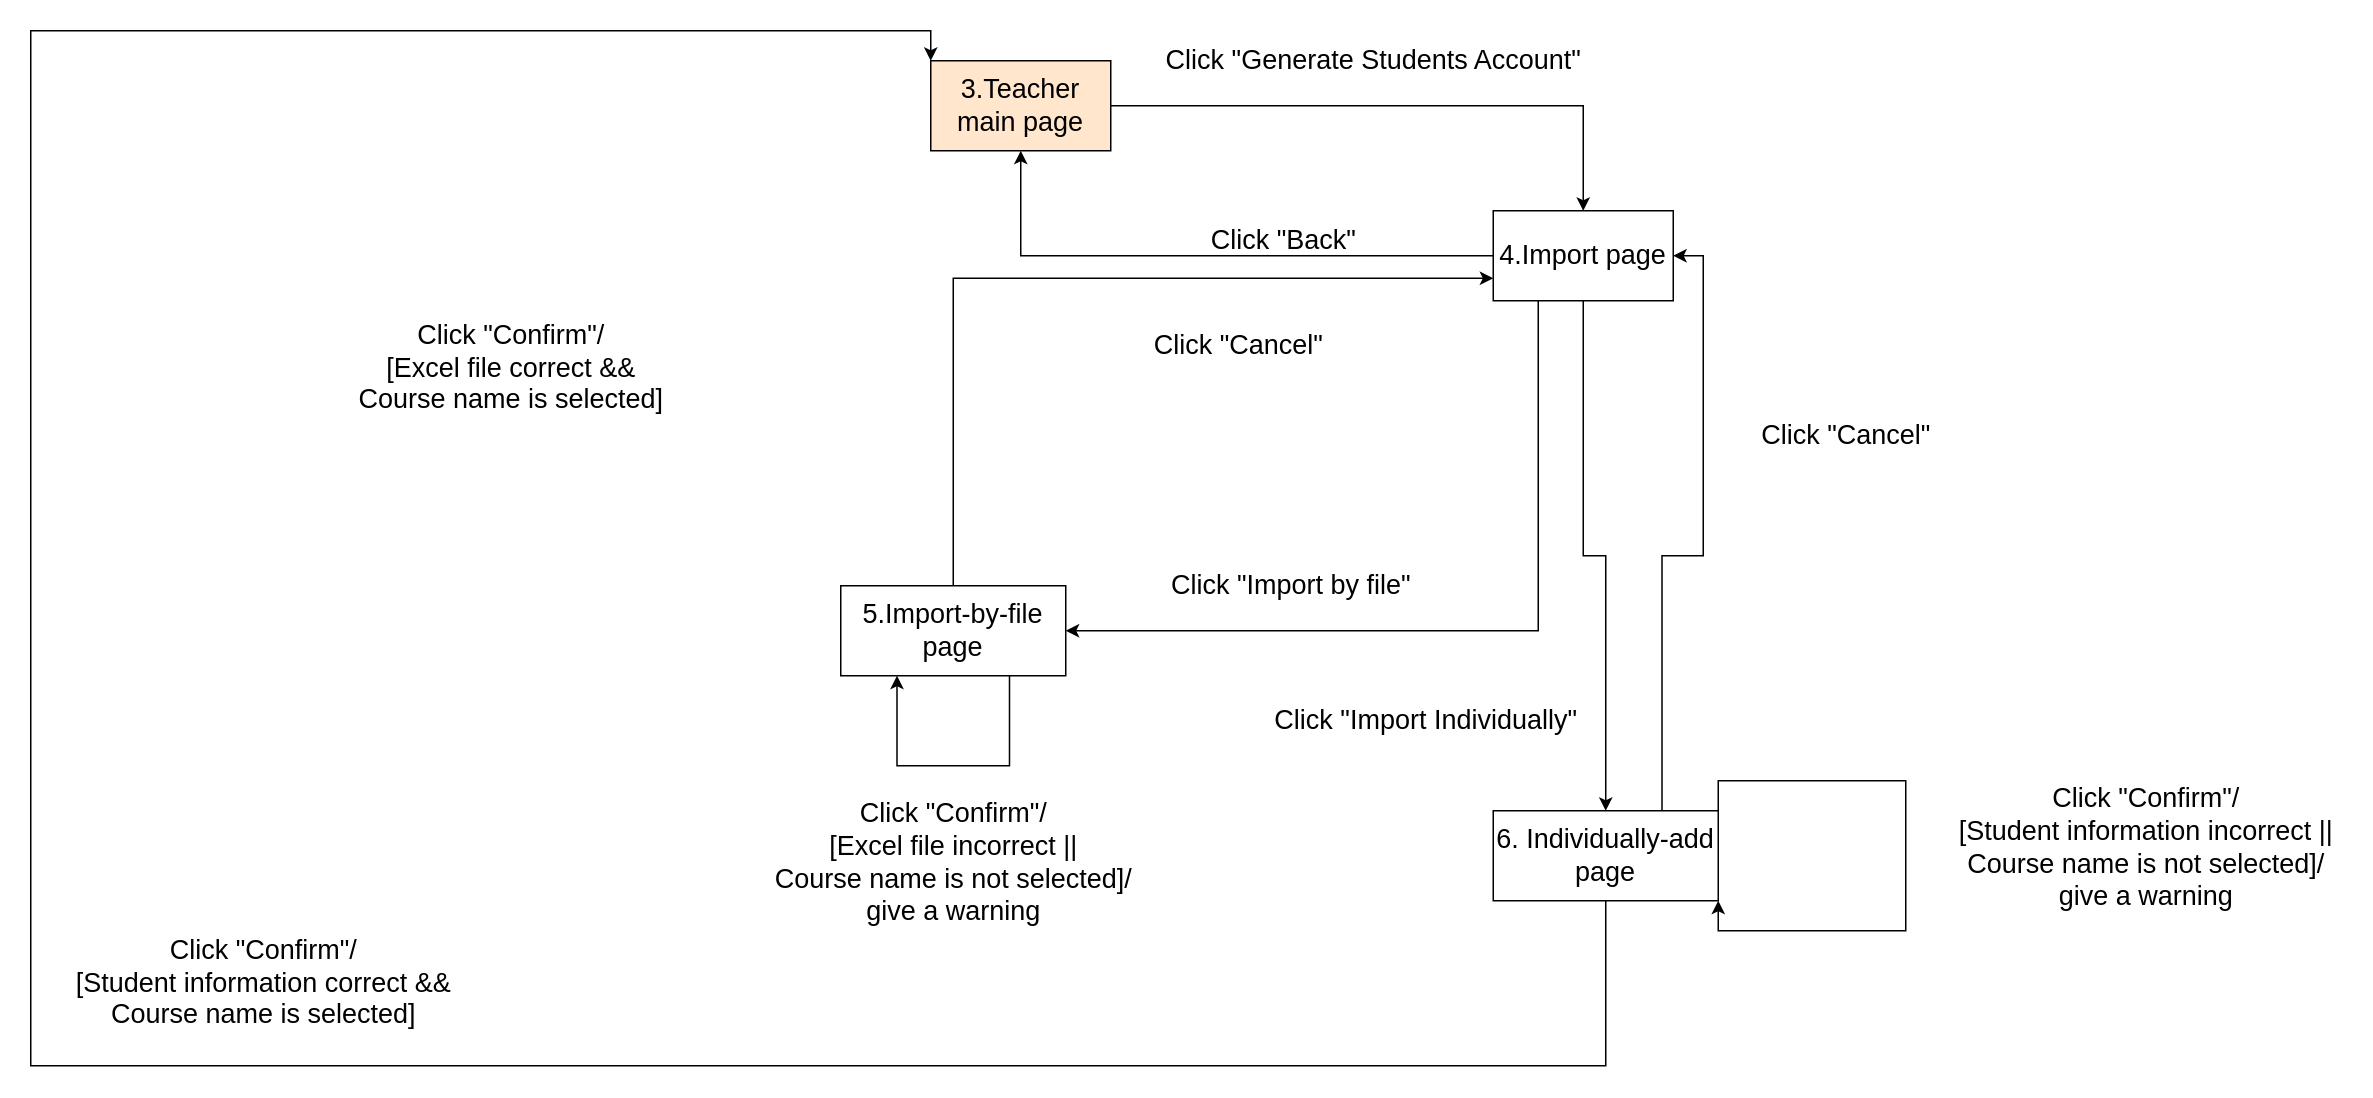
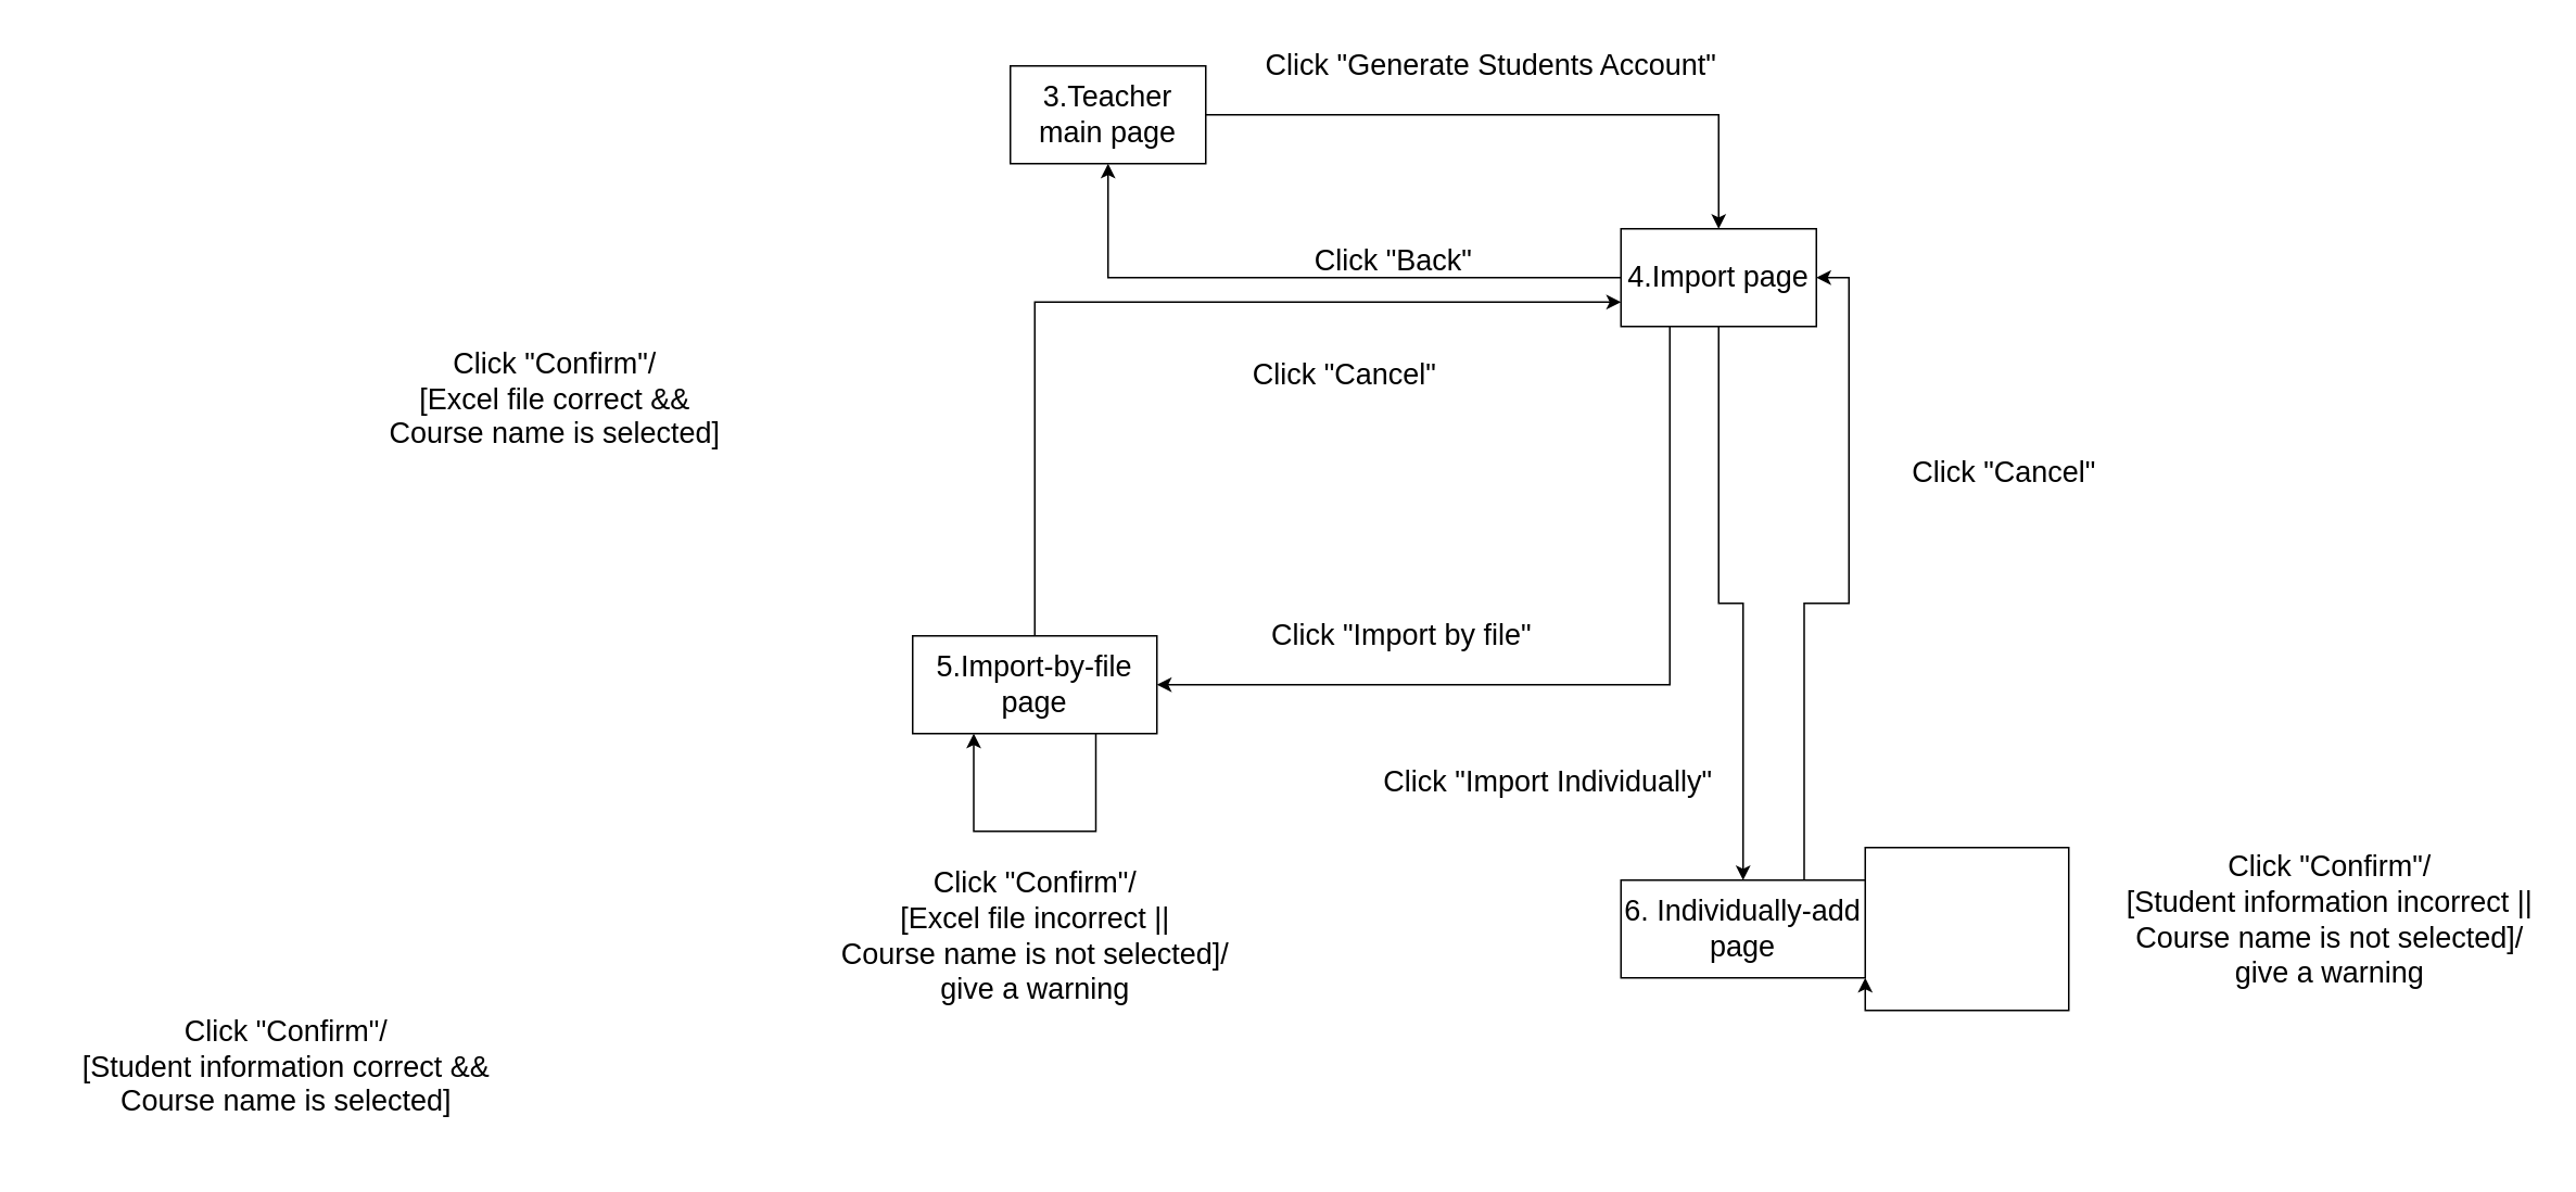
  <mxCell id="0" />
  <mxCell id="1" parent="0" />
  <mxCell id="2" style="edgeStyle=orthogonalEdgeStyle;rounded=0;orthogonalLoop=1;jettySize=auto;html=1;exitX=1;exitY=0.5;exitDx=0;exitDy=0;entryX=0.5;entryY=0;entryDx=0;entryDy=0;" parent="1" source="3" target="9" edge="1"><mxGeometry relative="1" as="geometry"><mxPoint x="1070" y="160" as="targetPoint" /></mxGeometry></mxCell>
- <mxCell id="3" value="&lt;font style=&quot;font-size: 18px&quot;&gt;3.Teacher main page&lt;/font&gt;" style="rounded=0;whiteSpace=wrap;html=1;fillColor=#ffe6cc;" parent="1" vertex="1"><mxGeometry x="620" y="40" width="120" height="60" as="geometry" /></mxCell>
+ <mxCell id="3" value="&lt;font style=&quot;font-size: 18px&quot;&gt;3.Teacher main page&lt;/font&gt;" style="rounded=0;whiteSpace=wrap;html=1;" parent="1" vertex="1"><mxGeometry x="620" y="40" width="120" height="60" as="geometry" /></mxCell>
  <mxCell id="4" style="edgeStyle=orthogonalEdgeStyle;rounded=0;orthogonalLoop=1;jettySize=auto;html=1;entryX=0.5;entryY=1;entryDx=0;entryDy=0;exitX=0;exitY=0.5;exitDx=0;exitDy=0;" parent="1" source="9" target="3" edge="1"><mxGeometry relative="1" as="geometry"><mxPoint x="1000" y="370" as="sourcePoint" /></mxGeometry></mxCell>
  <mxCell id="5" value="&lt;font size=&quot;4&quot;&gt;Click &quot;Generate Students Account&quot;&lt;/font&gt;" style="text;html=1;resizable=0;autosize=1;align=center;verticalAlign=middle;points=[];fillColor=none;strokeColor=none;rounded=0;" parent="1" vertex="1"><mxGeometry x="770" y="30" width="290" height="20" as="geometry" /></mxCell>
  <mxCell id="6" value="&lt;font size=&quot;4&quot;&gt;Click &quot;Back&quot;&lt;/font&gt;" style="text;html=1;resizable=0;autosize=1;align=center;verticalAlign=middle;points=[];fillColor=none;strokeColor=none;rounded=0;" parent="1" vertex="1"><mxGeometry x="800" y="150" width="110" height="20" as="geometry" /></mxCell>
  <mxCell id="7" style="edgeStyle=orthogonalEdgeStyle;rounded=0;orthogonalLoop=1;jettySize=auto;html=1;exitX=0.25;exitY=1;exitDx=0;exitDy=0;entryX=1;entryY=0.5;entryDx=0;entryDy=0;" parent="1" source="9" target="13" edge="1"><mxGeometry relative="1" as="geometry"><mxPoint x="990" y="510" as="targetPoint" /></mxGeometry></mxCell>
  <mxCell id="8" style="edgeStyle=orthogonalEdgeStyle;rounded=0;orthogonalLoop=1;jettySize=auto;html=1;exitX=0.5;exitY=1;exitDx=0;exitDy=0;" parent="1" source="9" target="17" edge="1"><mxGeometry relative="1" as="geometry" /></mxCell>
  <mxCell id="9" value="&lt;font style=&quot;font-size: 18px&quot;&gt;4.Import page&lt;/font&gt;" style="rounded=0;whiteSpace=wrap;html=1;" parent="1" vertex="1"><mxGeometry x="995" y="140" width="120" height="60" as="geometry" /></mxCell>
  <mxCell id="10" value="&lt;font size=&quot;4&quot;&gt;Click &quot;Confirm&quot;/&lt;br&gt;[Excel file correct &amp;amp;&amp;amp;&lt;br&gt;Course name is selected]&lt;br&gt;&lt;/font&gt;" style="text;html=1;resizable=0;autosize=1;align=center;verticalAlign=middle;points=[];fillColor=none;strokeColor=none;rounded=0;" parent="1" vertex="1"><mxGeometry x="230" y="220" width="220" height="50" as="geometry" /></mxCell>
  <mxCell id="11" value="&lt;font size=&quot;4&quot;&gt;Click &quot;Confirm&quot;/&lt;br&gt;[Excel file incorrect&amp;nbsp;||&lt;br&gt;Course name is not selected]/&lt;br&gt;give a warning&lt;br&gt;&lt;/font&gt;" style="text;html=1;resizable=0;autosize=1;align=center;verticalAlign=middle;points=[];fillColor=none;strokeColor=none;rounded=0;" parent="1" vertex="1"><mxGeometry x="510" y="540" width="250" height="70" as="geometry" /></mxCell>
  <mxCell id="12" style="edgeStyle=orthogonalEdgeStyle;rounded=0;orthogonalLoop=1;jettySize=auto;html=1;exitX=0.5;exitY=0;exitDx=0;exitDy=0;entryX=0;entryY=0.75;entryDx=0;entryDy=0;" parent="1" source="13" target="9" edge="1"><mxGeometry relative="1" as="geometry" /></mxCell>
  <mxCell id="13" value="&lt;font style=&quot;font-size: 18px&quot;&gt;5.Import-by-file page&lt;/font&gt;" style="rounded=0;whiteSpace=wrap;html=1;" parent="1" vertex="1"><mxGeometry x="560" y="390" width="150" height="60" as="geometry" /></mxCell>
  <mxCell id="14" style="edgeStyle=orthogonalEdgeStyle;rounded=0;orthogonalLoop=1;jettySize=auto;html=1;exitX=0.75;exitY=1;exitDx=0;exitDy=0;entryX=0.25;entryY=1;entryDx=0;entryDy=0;" parent="1" source="13" target="13" edge="1"><mxGeometry relative="1" as="geometry"><Array as="points"><mxPoint x="673" y="510" /><mxPoint x="598" y="510" /></Array></mxGeometry></mxCell>
- <mxCell id="15" style="edgeStyle=orthogonalEdgeStyle;rounded=0;orthogonalLoop=1;jettySize=auto;html=1;exitX=0.5;exitY=1;exitDx=0;exitDy=0;entryX=0;entryY=0;entryDx=0;entryDy=0;" parent="1" source="17" target="3" edge="1"><mxGeometry relative="1" as="geometry"><Array as="points"><mxPoint x="1070" y="710" /><mxPoint x="20" y="710" /><mxPoint x="20" y="20" /><mxPoint x="620" y="20" /></Array></mxGeometry></mxCell>
  <mxCell id="16" style="edgeStyle=orthogonalEdgeStyle;rounded=0;orthogonalLoop=1;jettySize=auto;html=1;exitX=0.75;exitY=0;exitDx=0;exitDy=0;entryX=1;entryY=0.5;entryDx=0;entryDy=0;" parent="1" source="17" target="9" edge="1"><mxGeometry relative="1" as="geometry" /></mxCell>
  <mxCell id="17" value="&lt;font style=&quot;font-size: 18px&quot;&gt;6. Individually-add page&lt;/font&gt;" style="rounded=0;whiteSpace=wrap;html=1;" parent="1" vertex="1"><mxGeometry x="995" y="540" width="150" height="60" as="geometry" /></mxCell>
  <mxCell id="18" value="&lt;font size=&quot;4&quot;&gt;Click &quot;Import by file&quot;&lt;/font&gt;" style="text;html=1;resizable=0;autosize=1;align=center;verticalAlign=middle;points=[];fillColor=none;strokeColor=none;rounded=0;" parent="1" vertex="1"><mxGeometry x="770" y="380" width="180" height="20" as="geometry" /></mxCell>
  <mxCell id="19" value="&lt;font size=&quot;4&quot;&gt;Click &quot;Import Individually&quot;&lt;/font&gt;" style="text;html=1;resizable=0;autosize=1;align=center;verticalAlign=middle;points=[];fillColor=none;strokeColor=none;rounded=0;" parent="1" vertex="1"><mxGeometry x="840" y="470" width="220" height="20" as="geometry" /></mxCell>
  <mxCell id="20" style="edgeStyle=orthogonalEdgeStyle;rounded=0;orthogonalLoop=1;jettySize=auto;html=1;exitX=1;exitY=0;exitDx=0;exitDy=0;entryX=1;entryY=1;entryDx=0;entryDy=0;" parent="1" source="17" target="17" edge="1"><mxGeometry relative="1" as="geometry"><Array as="points"><mxPoint x="1145" y="520" /><mxPoint x="1270" y="520" /><mxPoint x="1270" y="620" /><mxPoint x="1145" y="620" /></Array></mxGeometry></mxCell>
  <mxCell id="21" value="&lt;font size=&quot;4&quot;&gt;Click &quot;Confirm&quot;/&lt;br&gt;[Student information incorrect ||&lt;br&gt;Course name is not selected]/&lt;br&gt;give a warning&lt;br&gt;&lt;/font&gt;" style="text;html=1;resizable=0;autosize=1;align=center;verticalAlign=middle;points=[];fillColor=none;strokeColor=none;rounded=0;" parent="1" vertex="1"><mxGeometry x="1300" y="530" width="260" height="70" as="geometry" /></mxCell>
  <mxCell id="22" value="&lt;font size=&quot;4&quot;&gt;Click &quot;Confirm&quot;/&lt;br&gt;[Student information correct&amp;nbsp;&amp;amp;&amp;amp;&lt;br&gt;Course name is selected]&lt;br&gt;&lt;/font&gt;" style="text;html=1;resizable=0;autosize=1;align=center;verticalAlign=middle;points=[];fillColor=none;strokeColor=none;rounded=0;" parent="1" vertex="1"><mxGeometry x="40" y="630" width="270" height="50" as="geometry" /></mxCell>
  <mxCell id="23" value="&lt;font size=&quot;4&quot;&gt;Click &quot;Cancel&quot;&lt;/font&gt;" style="text;html=1;resizable=0;autosize=1;align=center;verticalAlign=middle;points=[];fillColor=none;strokeColor=none;rounded=0;" parent="1" vertex="1"><mxGeometry x="760" y="220" width="130" height="20" as="geometry" /></mxCell>
  <mxCell id="24" value="&lt;font size=&quot;4&quot;&gt;Click &quot;Cancel&quot;&lt;/font&gt;" style="text;html=1;resizable=0;autosize=1;align=center;verticalAlign=middle;points=[];fillColor=none;strokeColor=none;rounded=0;" parent="1" vertex="1"><mxGeometry x="1165" y="280" width="130" height="20" as="geometry" /></mxCell>
